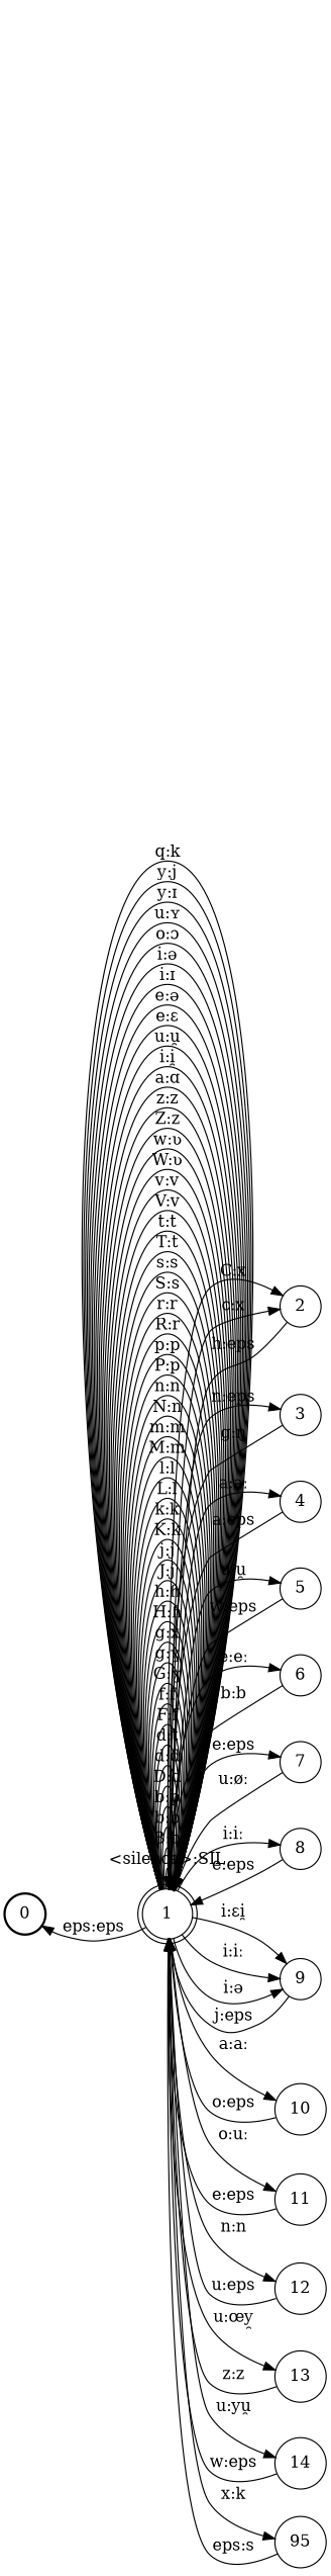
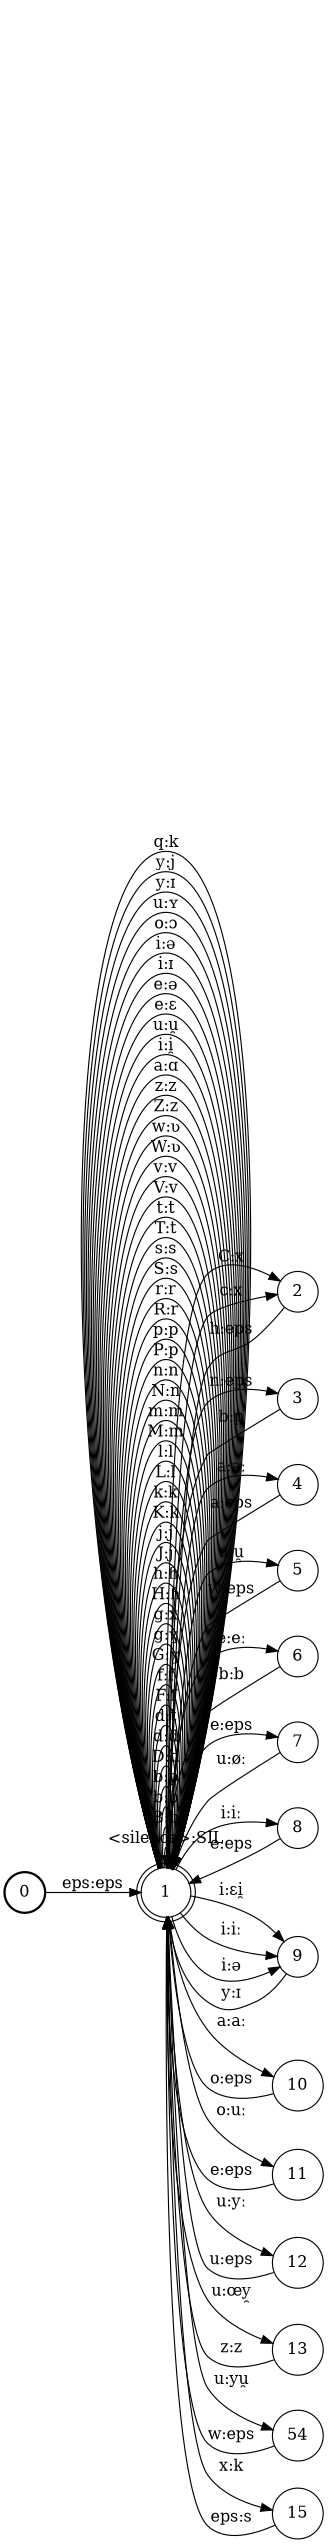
  digraph {
    nodesep=0.25
    rankdir=LR
    ranksep=0.4
    node [fontsize=14 shape=circle style=solid]
    edge [fontsize=14]
    n1 [label=0 style=bold]
    n2 [label=1 shape=doublecircle]
    n3 [label=2]
    n4 [label=3]
    n5 [label=4]
    n6 [label=5]
    n7 [label=6]
    n8 [label=7]
    n9 [label=8]
    n10 [label=9]
    n11 [label=10]
    n12 [label=11]
    n13 [label=12]
    n14 [label=13]
-   n15 [label=14]
-   n16 [label=95]
-   n2 -> n1 [label="eps:eps"]
+   n15 [label=54]
+   n16 [label=15]
+   n1 -> n2 [label="eps:eps"]
    n2 -> n2 [label="<silence>:SIL"]
    n2 -> n2 [label="B:b"]
    n2 -> n2 [label="b:b"]
    n2 -> n2 [label="b:p"]
    n2 -> n2 [label="D:d"]
    n2 -> n2 [label="d:d"]
    n2 -> n2 [label="d:t"]
    n2 -> n2 [label="F:f"]
    n2 -> n2 [label="f:f"]
    n2 -> n2 [label="G:ɣ"]
    n2 -> n2 [label="g:ɣ"]
    n2 -> n2 [label="g:x"]
    n2 -> n2 [label="H:ɦ"]
    n2 -> n2 [label="h:ɦ"]
    n2 -> n2 [label="J:j"]
    n2 -> n2 [label="j:j"]
    n2 -> n2 [label="K:k"]
    n2 -> n2 [label="k:k"]
    n2 -> n2 [label="L:l"]
    n2 -> n2 [label="l:l"]
    n2 -> n2 [label="M:m"]
    n2 -> n2 [label="m:m"]
    n2 -> n2 [label="N:n"]
    n2 -> n2 [label="n:n"]
    n2 -> n2 [label="P:p"]
    n2 -> n2 [label="p:p"]
    n2 -> n2 [label="R:r"]
    n2 -> n2 [label="r:r"]
    n2 -> n2 [label="S:s"]
    n2 -> n2 [label="s:s"]
    n2 -> n2 [label="T:t"]
    n2 -> n2 [label="t:t"]
    n2 -> n2 [label="V:v"]
    n2 -> n2 [label="v:v"]
    n2 -> n2 [label="W:ʋ"]
    n2 -> n2 [label="w:ʋ"]
    n2 -> n2 [label="Z:z"]
    n2 -> n2 [label="z:z"]
    n2 -> n2 [label="a:ɑ"]
    n2 -> n2 [label="i:i̯"]
    n2 -> n2 [label="u:u̯"]
    n2 -> n2 [label="e:ɛ"]
    n2 -> n2 [label="e:ə"]
    n2 -> n2 [label="i:ɪ"]
    n2 -> n2 [label="i:ə"]
    n2 -> n2 [label="o:ɔ"]
    n2 -> n2 [label="u:ʏ"]
    n2 -> n2 [label="y:ɪ"]
    n2 -> n2 [label="y:j"]
    n2 -> n2 [label="q:k"]
    n2 -> n3 [label="C:x"]
    n2 -> n3 [label="c:x"]
    n2 -> n4 [label="n:eps"]
    n2 -> n5 [label="a:aː"]
    n2 -> n6 [label="u:u̯"]
    n2 -> n7 [label="e:eː"]
    n2 -> n8 [label="e:eps"]
    n2 -> n9 [label="i:iː"]
    n2 -> n10 [label="i:ɛi̯"]
    n2 -> n10 [label="i:iː"]
    n2 -> n10 [label="i:ə"]
    n2 -> n11 [label="a:aː"]
    n2 -> n12 [label="o:uː"]
-   n2 -> n13 [label="n:n"]
+   n2 -> n13 [label="u:yː"]
    n2 -> n14 [label="u:œy̯"]
    n2 -> n15 [label="u:yu̯"]
    n2 -> n16 [label="x:k"]
    n3 -> n2 [label="h:eps"]
-   n4 -> n2 [label="g:ŋ"]
+   n4 -> n2 [label="b:p"]
    n5 -> n2 [label="a:eps"]
    n6 -> n2 [label="w:eps"]
    n7 -> n2 [label="b:b"]
    n8 -> n2 [label="u:øː"]
    n9 -> n2 [label="e:eps"]
-   n10 -> n2 [label="j:eps"]
+   n10 -> n2 [label="y:ɪ"]
    n11 -> n2 [label="o:eps"]
    n12 -> n2 [label="e:eps"]
    n13 -> n2 [label="u:eps"]
    n14 -> n2 [label="z:z"]
    n15 -> n2 [label="w:eps"]
    n16 -> n2 [label="eps:s"]
  }
